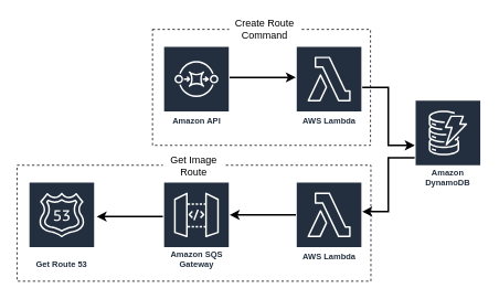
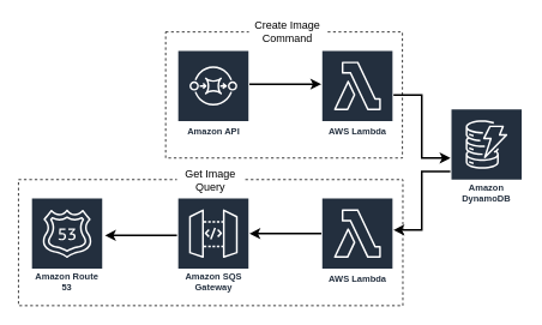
  <mxCell id="0" />
  <mxCell id="1" parent="0" />
  <mxCell id="2" value="" style="rounded=0;whiteSpace=wrap;html=1;dashed=1;fillColor=#ffffff;" vertex="1" parent="1"><mxGeometry x="183.5" y="35" width="263" height="140" as="geometry" /></mxCell>
  <mxCell id="3" value="" style="rounded=0;whiteSpace=wrap;html=1;dashed=1;fillColor=#ffffff;" vertex="1" parent="1"><mxGeometry x="20" y="199" width="427" height="140" as="geometry" /></mxCell>
  <mxCell id="4" style="edgeStyle=orthogonalEdgeStyle;rounded=0;orthogonalLoop=1;jettySize=auto;html=1;strokeWidth=2;" edge="1" parent="1" source="5" target="14"><mxGeometry relative="1" as="geometry"><Array as="points"><mxPoint x="468" y="105" /><mxPoint x="468" y="175" /></Array></mxGeometry></mxCell>
  <mxCell id="5" value="AWS Lambda" style="outlineConnect=0;fontColor=#232F3E;gradientColor=none;strokeColor=#ffffff;fillColor=#232F3E;dashed=0;verticalLabelPosition=middle;verticalAlign=bottom;align=center;html=1;whiteSpace=wrap;fontSize=10;fontStyle=1;spacing=3;shape=mxgraph.aws4.productIcon;prIcon=mxgraph.aws4.lambda;" vertex="1" parent="1"><mxGeometry x="356.5" y="55" width="80" height="100" as="geometry" /></mxCell>
  <mxCell id="6" value="AWS Lambda" style="outlineConnect=0;fontColor=#232F3E;gradientColor=none;strokeColor=#ffffff;fillColor=#232F3E;dashed=0;verticalLabelPosition=middle;verticalAlign=bottom;align=center;html=1;whiteSpace=wrap;fontSize=10;fontStyle=1;spacing=3;shape=mxgraph.aws4.productIcon;prIcon=mxgraph.aws4.lambda;" vertex="1" parent="1"><mxGeometry x="356.5" y="219" width="80" height="100" as="geometry" /></mxCell>
  <mxCell id="7" style="edgeStyle=orthogonalEdgeStyle;rounded=0;orthogonalLoop=1;jettySize=auto;html=1;strokeWidth=2;" edge="1" parent="1"><mxGeometry relative="1" as="geometry"><mxPoint x="276.5" y="93" as="sourcePoint" /><mxPoint x="356.5" y="93" as="targetPoint" /></mxGeometry></mxCell>
  <mxCell id="8" value="Amazon API" style="outlineConnect=0;fontColor=#232F3E;gradientColor=none;strokeColor=#ffffff;fillColor=#232F3E;dashed=0;verticalLabelPosition=middle;verticalAlign=bottom;align=center;html=1;whiteSpace=wrap;fontSize=10;fontStyle=1;spacing=3;shape=mxgraph.aws4.productIcon;prIcon=mxgraph.aws4.sqs;" vertex="1" parent="1"><mxGeometry x="196.5" y="55" width="80" height="100" as="geometry" /></mxCell>
- <mxCell id="9" value="Create Route Command" style="text;html=1;strokeColor=none;fillColor=#ffffff;align=center;verticalAlign=middle;whiteSpace=wrap;rounded=0;dashed=1;" vertex="1" parent="1"><mxGeometry x="276" y="20" width="86" height="30" as="geometry" /></mxCell>
- <mxCell id="10" value="Get Image Route" style="text;html=1;align=center;verticalAlign=middle;whiteSpace=wrap;rounded=0;fillColor=#ffffff;strokeColor=none;dashed=1;" vertex="1" parent="1"><mxGeometry x="196" y="185" width="75" height="30" as="geometry" /></mxCell>
+ <mxCell id="9" value="Create Image Command" style="text;html=1;strokeColor=none;fillColor=#ffffff;align=center;verticalAlign=middle;whiteSpace=wrap;rounded=0;dashed=1;" vertex="1" parent="1"><mxGeometry x="276" y="20" width="86" height="30" as="geometry" /></mxCell>
+ <mxCell id="10" value="Get Image Query" style="text;html=1;align=center;verticalAlign=middle;whiteSpace=wrap;rounded=0;fillColor=#ffffff;strokeColor=none;dashed=1;" vertex="1" parent="1"><mxGeometry x="196" y="185" width="75" height="30" as="geometry" /></mxCell>
  <mxCell id="11" value="Amazon SQS Gateway" style="outlineConnect=0;fontColor=#232F3E;gradientColor=none;strokeColor=#ffffff;fillColor=#232F3E;dashed=0;verticalLabelPosition=middle;verticalAlign=bottom;align=center;html=1;whiteSpace=wrap;fontSize=10;fontStyle=1;spacing=3;shape=mxgraph.aws4.productIcon;prIcon=mxgraph.aws4.api_gateway;" vertex="1" parent="1"><mxGeometry x="196.5" y="219" width="80" height="110" as="geometry" /></mxCell>
  <mxCell id="12" style="edgeStyle=orthogonalEdgeStyle;rounded=0;orthogonalLoop=1;jettySize=auto;html=1;strokeWidth=2;" edge="1" parent="1"><mxGeometry relative="1" as="geometry"><mxPoint x="356.5" y="259" as="sourcePoint" /><mxPoint x="276.5" y="259" as="targetPoint" /></mxGeometry></mxCell>
  <mxCell id="13" style="edgeStyle=orthogonalEdgeStyle;rounded=0;orthogonalLoop=1;jettySize=auto;html=1;strokeWidth=2;" edge="1" parent="1" source="14" target="6"><mxGeometry relative="1" as="geometry"><Array as="points"><mxPoint x="468" y="190" /><mxPoint x="468" y="255" /></Array></mxGeometry></mxCell>
  <mxCell id="14" value="Amazon DynamoDB" style="outlineConnect=0;fontColor=#232F3E;gradientColor=none;strokeColor=#ffffff;fillColor=#232F3E;dashed=0;verticalLabelPosition=middle;verticalAlign=bottom;align=center;html=1;whiteSpace=wrap;fontSize=10;fontStyle=1;spacing=3;shape=mxgraph.aws4.productIcon;prIcon=mxgraph.aws4.dynamodb;" vertex="1" parent="1"><mxGeometry x="500" y="120" width="80" height="110" as="geometry" /></mxCell>
- <mxCell id="15" value="Get Route 53" style="outlineConnect=0;fontColor=#232F3E;gradientColor=none;strokeColor=#ffffff;fillColor=#232F3E;dashed=0;verticalLabelPosition=middle;verticalAlign=bottom;align=center;html=1;whiteSpace=wrap;fontSize=10;fontStyle=1;spacing=3;shape=mxgraph.aws4.productIcon;prIcon=mxgraph.aws4.route_53;" vertex="1" parent="1"><mxGeometry x="34" y="219" width="80" height="110" as="geometry" /></mxCell>
+ <mxCell id="15" value="Amazon Route 53" style="outlineConnect=0;fontColor=#232F3E;gradientColor=none;strokeColor=#ffffff;fillColor=#232F3E;dashed=0;verticalLabelPosition=middle;verticalAlign=bottom;align=center;html=1;whiteSpace=wrap;fontSize=10;fontStyle=1;spacing=3;shape=mxgraph.aws4.productIcon;prIcon=mxgraph.aws4.route_53;" vertex="1" parent="1"><mxGeometry x="34" y="219" width="80" height="110" as="geometry" /></mxCell>
  <mxCell id="16" style="edgeStyle=orthogonalEdgeStyle;rounded=0;orthogonalLoop=1;jettySize=auto;html=1;strokeWidth=2;" edge="1" parent="1"><mxGeometry relative="1" as="geometry"><mxPoint x="196" y="261" as="sourcePoint" /><mxPoint x="116" y="261" as="targetPoint" /></mxGeometry></mxCell>
